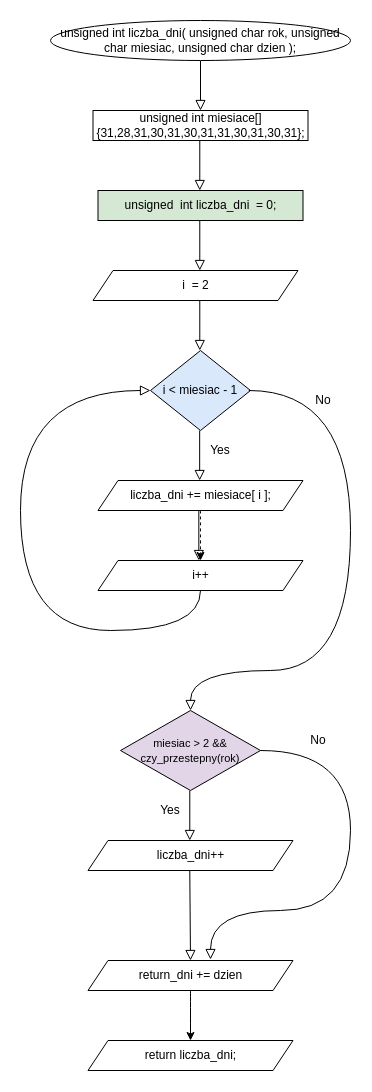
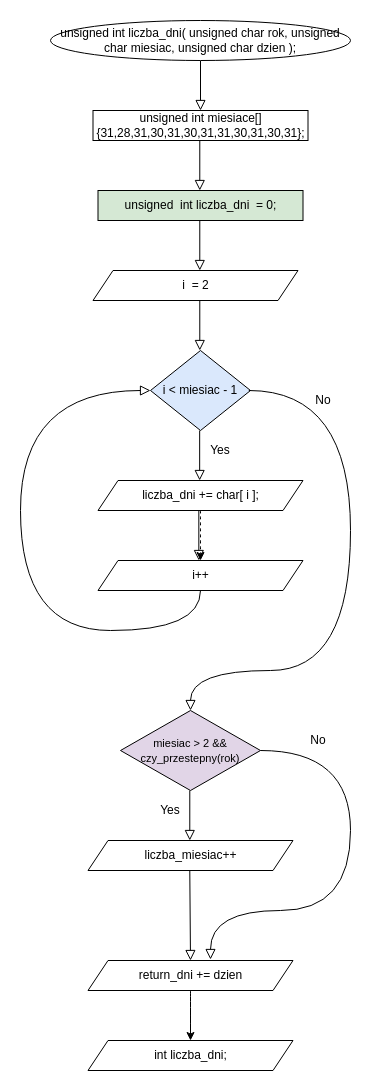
  <mxCell id="0" />
  <mxCell id="1" parent="0" />
  <mxCell id="2" value="" style="rounded=0;html=1;jettySize=auto;orthogonalLoop=1;fontSize=11;endArrow=block;endFill=0;endSize=8;strokeWidth=1;shadow=0;labelBackgroundColor=none;" parent="1" source="3" edge="1"><mxGeometry relative="1" as="geometry"><mxPoint x="200" y="110" as="targetPoint" /></mxGeometry></mxCell>
  <mxCell id="3" value="&lt;div&gt;unsigned int liczba_dni( unsigned char rok, unsigned char miesiac, unsigned char dzien );&lt;/div&gt;" style="ellipse;whiteSpace=wrap;html=1;" parent="1" vertex="1"><mxGeometry x="50" y="20" width="300" height="40" as="geometry" /></mxCell>
  <mxCell id="4" value="unsigned int miesiace[] {31,28,31,30,31,30,31,31,30,31,30,31};" style="rounded=0;whiteSpace=wrap;html=1;" vertex="1" parent="1"><mxGeometry x="92.5" y="110" width="215" height="30" as="geometry" /></mxCell>
  <mxCell id="5" value="" style="rounded=0;html=1;jettySize=auto;orthogonalLoop=1;fontSize=11;endArrow=block;endFill=0;endSize=8;strokeWidth=1;shadow=0;labelBackgroundColor=none;" edge="1" parent="1"><mxGeometry relative="1" as="geometry"><mxPoint x="199.29" y="140" as="sourcePoint" /><mxPoint x="199.29" y="190" as="targetPoint" /></mxGeometry></mxCell>
  <mxCell id="6" value="unsigned&amp;nbsp; int liczba_dni&amp;nbsp; = 0;" style="rounded=0;whiteSpace=wrap;html=1;fillColor=#d5e8d4;" vertex="1" parent="1"><mxGeometry x="97.5" y="190" width="205" height="30" as="geometry" /></mxCell>
  <mxCell id="7" value="i&amp;nbsp; = 2" style="shape=parallelogram;perimeter=parallelogramPerimeter;whiteSpace=wrap;html=1;fixedSize=1;" vertex="1" parent="1"><mxGeometry x="92.5" y="270" width="205" height="30" as="geometry" /></mxCell>
  <mxCell id="8" value="" style="rounded=0;html=1;jettySize=auto;orthogonalLoop=1;fontSize=11;endArrow=block;endFill=0;endSize=8;strokeWidth=1;shadow=0;labelBackgroundColor=none;" edge="1" parent="1"><mxGeometry relative="1" as="geometry"><mxPoint x="199.29" y="220" as="sourcePoint" /><mxPoint x="199.29" y="270" as="targetPoint" /></mxGeometry></mxCell>
  <mxCell id="9" value="" style="rounded=0;html=1;jettySize=auto;orthogonalLoop=1;fontSize=11;endArrow=block;endFill=0;endSize=8;strokeWidth=1;shadow=0;labelBackgroundColor=none;" edge="1" parent="1"><mxGeometry relative="1" as="geometry"><mxPoint x="199.29" y="300" as="sourcePoint" /><mxPoint x="199.29" y="350" as="targetPoint" /></mxGeometry></mxCell>
  <mxCell id="10" value="i &amp;lt; miesiac - 1" style="rhombus;whiteSpace=wrap;html=1;fillColor=#dae8fc;" vertex="1" parent="1"><mxGeometry x="150" y="350" width="100" height="80" as="geometry" /></mxCell>
  <mxCell id="11" value="" style="edgeStyle=orthogonalEdgeStyle;curved=1;rounded=0;orthogonalLoop=1;jettySize=auto;html=1;dashed=1;" edge="1" parent="1" source="12" target="15"><mxGeometry relative="1" as="geometry" /></mxCell>
- <mxCell id="12" value="&lt;div&gt;liczba_dni += miesiace[ i ];&lt;/div&gt;" style="shape=parallelogram;perimeter=parallelogramPerimeter;whiteSpace=wrap;html=1;fixedSize=1;" vertex="1" parent="1"><mxGeometry x="97.5" y="480" width="205" height="30" as="geometry" /></mxCell>
+ <mxCell id="12" value="&lt;div&gt;liczba_dni += char[ i ];&lt;/div&gt;" style="shape=parallelogram;perimeter=parallelogramPerimeter;whiteSpace=wrap;html=1;fixedSize=1;" vertex="1" parent="1"><mxGeometry x="97.5" y="480" width="205" height="30" as="geometry" /></mxCell>
  <mxCell id="13" value="" style="rounded=0;html=1;jettySize=auto;orthogonalLoop=1;fontSize=11;endArrow=block;endFill=0;endSize=8;strokeWidth=1;shadow=0;labelBackgroundColor=none;" edge="1" parent="1"><mxGeometry relative="1" as="geometry"><mxPoint x="199.17" y="430" as="sourcePoint" /><mxPoint x="199.17" y="480" as="targetPoint" /></mxGeometry></mxCell>
  <mxCell id="14" value="Yes" style="text;html=1;strokeColor=none;fillColor=none;align=center;verticalAlign=middle;whiteSpace=wrap;rounded=0;" vertex="1" parent="1"><mxGeometry x="200" y="440" width="40" height="20" as="geometry" /></mxCell>
  <mxCell id="15" value="&lt;div&gt;i++&lt;/div&gt;" style="shape=parallelogram;perimeter=parallelogramPerimeter;whiteSpace=wrap;html=1;fixedSize=1;" vertex="1" parent="1"><mxGeometry x="97.5" y="560" width="205" height="30" as="geometry" /></mxCell>
  <mxCell id="16" value="" style="rounded=0;html=1;jettySize=auto;orthogonalLoop=1;fontSize=11;endArrow=block;endFill=0;endSize=8;strokeWidth=1;shadow=0;labelBackgroundColor=none;" edge="1" parent="1"><mxGeometry relative="1" as="geometry"><mxPoint x="198.33" y="510" as="sourcePoint" /><mxPoint x="198.33" y="560" as="targetPoint" /></mxGeometry></mxCell>
  <mxCell id="17" value="" style="rounded=0;html=1;jettySize=auto;orthogonalLoop=1;fontSize=11;endArrow=block;endFill=0;endSize=8;strokeWidth=1;shadow=0;labelBackgroundColor=none;entryX=0;entryY=0.5;entryDx=0;entryDy=0;edgeStyle=orthogonalEdgeStyle;curved=1;" edge="1" parent="1" target="10"><mxGeometry relative="1" as="geometry"><mxPoint x="200" y="590" as="sourcePoint" /><mxPoint x="200" y="640" as="targetPoint" /><Array as="points"><mxPoint x="200" y="630" /><mxPoint x="20" y="630" /><mxPoint x="20" y="390" /></Array></mxGeometry></mxCell>
  <mxCell id="18" value="" style="rounded=0;html=1;jettySize=auto;orthogonalLoop=1;fontSize=11;endArrow=block;endFill=0;endSize=8;strokeWidth=1;shadow=0;labelBackgroundColor=none;edgeStyle=orthogonalEdgeStyle;curved=1;entryX=0.5;entryY=0;entryDx=0;entryDy=0;" edge="1" parent="1" target="20"><mxGeometry relative="1" as="geometry"><mxPoint x="248.33" y="390" as="sourcePoint" /><mxPoint x="190" y="712.667" as="targetPoint" /><Array as="points"><mxPoint x="350" y="390" /><mxPoint x="350" y="670" /><mxPoint x="190" y="670" /></Array></mxGeometry></mxCell>
  <mxCell id="19" value="No" style="text;html=1;strokeColor=none;fillColor=none;align=center;verticalAlign=middle;whiteSpace=wrap;rounded=0;" vertex="1" parent="1"><mxGeometry x="302.5" y="390" width="40" height="20" as="geometry" /></mxCell>
  <mxCell id="20" value="&lt;font style=&quot;font-size: 11px&quot;&gt;miesiac &amp;gt; 2 &amp;amp;&amp;amp; czy_przestepny(rok)&lt;/font&gt;" style="rhombus;whiteSpace=wrap;html=1;fillColor=#e1d5e7;" vertex="1" parent="1"><mxGeometry x="120" y="710" width="140" height="80" as="geometry" /></mxCell>
- <mxCell id="21" value="&lt;div&gt;liczba_dni++&lt;/div&gt;" style="shape=parallelogram;perimeter=parallelogramPerimeter;whiteSpace=wrap;html=1;fixedSize=1;" vertex="1" parent="1"><mxGeometry x="87.5" y="840" width="205" height="30" as="geometry" /></mxCell>
+ <mxCell id="21" value="&lt;div&gt;liczba_miesiac++&lt;/div&gt;" style="shape=parallelogram;perimeter=parallelogramPerimeter;whiteSpace=wrap;html=1;fixedSize=1;" vertex="1" parent="1"><mxGeometry x="87.5" y="840" width="205" height="30" as="geometry" /></mxCell>
  <mxCell id="22" value="" style="rounded=0;html=1;jettySize=auto;orthogonalLoop=1;fontSize=11;endArrow=block;endFill=0;endSize=8;strokeWidth=1;shadow=0;labelBackgroundColor=none;" edge="1" parent="1"><mxGeometry relative="1" as="geometry"><mxPoint x="189.29" y="790" as="sourcePoint" /><mxPoint x="189.29" y="840" as="targetPoint" /></mxGeometry></mxCell>
  <mxCell id="23" value="" style="rounded=0;html=1;jettySize=auto;orthogonalLoop=1;fontSize=11;endArrow=block;endFill=0;endSize=8;strokeWidth=1;shadow=0;labelBackgroundColor=none;entryX=0.5;entryY=0;entryDx=0;entryDy=0;" edge="1" parent="1" target="24"><mxGeometry relative="1" as="geometry"><mxPoint x="189.29" y="870" as="sourcePoint" /><mxPoint x="189.29" y="920" as="targetPoint" /></mxGeometry></mxCell>
  <mxCell id="24" value="&lt;div&gt;return_dni += dzien&lt;/div&gt;" style="shape=parallelogram;perimeter=parallelogramPerimeter;whiteSpace=wrap;html=1;fixedSize=1;" vertex="1" parent="1"><mxGeometry x="87.5" y="960" width="205" height="30" as="geometry" /></mxCell>
  <mxCell id="25" value="Yes" style="text;html=1;strokeColor=none;fillColor=none;align=center;verticalAlign=middle;whiteSpace=wrap;rounded=0;" vertex="1" parent="1"><mxGeometry x="150" y="800" width="40" height="20" as="geometry" /></mxCell>
  <mxCell id="26" value="" style="rounded=0;html=1;jettySize=auto;orthogonalLoop=1;fontSize=11;endArrow=block;endFill=0;endSize=8;strokeWidth=1;shadow=0;labelBackgroundColor=none;edgeStyle=orthogonalEdgeStyle;curved=1;" edge="1" parent="1"><mxGeometry relative="1" as="geometry"><mxPoint x="260" y="750" as="sourcePoint" /><mxPoint x="210" y="959" as="targetPoint" /><Array as="points"><mxPoint x="350" y="750" /><mxPoint x="350" y="910" /><mxPoint x="210" y="910" /></Array></mxGeometry></mxCell>
  <mxCell id="27" value="No" style="text;html=1;strokeColor=none;fillColor=none;align=center;verticalAlign=middle;whiteSpace=wrap;rounded=0;" vertex="1" parent="1"><mxGeometry x="297.5" y="730" width="40" height="20" as="geometry" /></mxCell>
  <mxCell id="28" value="" style="edgeStyle=orthogonalEdgeStyle;curved=1;rounded=0;orthogonalLoop=1;jettySize=auto;html=1;" edge="1" parent="1"><mxGeometry relative="1" as="geometry"><mxPoint x="190" y="990" as="sourcePoint" /><mxPoint x="190" y="1040" as="targetPoint" /></mxGeometry></mxCell>
- <mxCell id="29" value="&lt;div&gt;return liczba_dni;&lt;/div&gt;" style="shape=parallelogram;perimeter=parallelogramPerimeter;whiteSpace=wrap;html=1;fixedSize=1;" vertex="1" parent="1"><mxGeometry x="87.5" y="1040" width="205" height="30" as="geometry" /></mxCell>
+ <mxCell id="29" value="&lt;div&gt;int liczba_dni;&lt;/div&gt;" style="shape=parallelogram;perimeter=parallelogramPerimeter;whiteSpace=wrap;html=1;fixedSize=1;" vertex="1" parent="1"><mxGeometry x="87.5" y="1040" width="205" height="30" as="geometry" /></mxCell>
